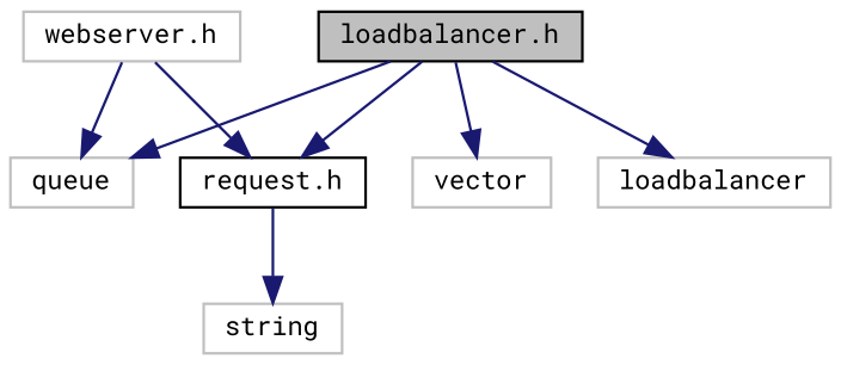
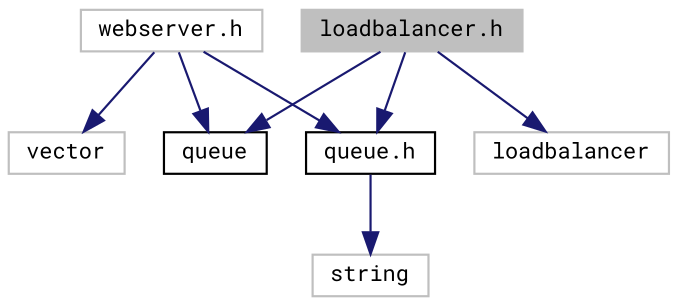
  digraph {
    fontname="Roboto Mono"
    node [color=grey75 fillcolor=white fontname="Roboto Mono" fontsize=10 shape=record style=filled]
    edge [color=midnightblue fontname="Roboto Mono" fontsize=10 labelfontname=Helvetica labelfontsize=10 style=solid]
-   n1 [color=black fillcolor=grey75 fontcolor=black height=0.2 label="loadbalancer.h" width=0.4]
-   n2 [height=0.2 label=queue width=0.4]
+   n1 [fillcolor=grey75 fontcolor=black height=0.2 label="loadbalancer.h" width=0.4]
+   n2 [color=black height=0.2 label=queue width=0.4]
    n3 [height=0.2 label=vector width=0.4]
    n4 [height=0.2 label=loadbalancer width=0.4]
-   n5 [color=black height=0.2 label="request.h" width=0.4]
+   n5 [color=black height=0.2 label="queue.h" width=0.4]
    n6 [height=0.2 label="webserver.h" width=0.4]
    n7 [height=0.2 label=string width=0.4]
    n1 -> n2
-   n1 -> n3
+   n6 -> n3
    n1 -> n4
    n1 -> n5
    n5 -> n7
    n6 -> n2
    n6 -> n5
  }
